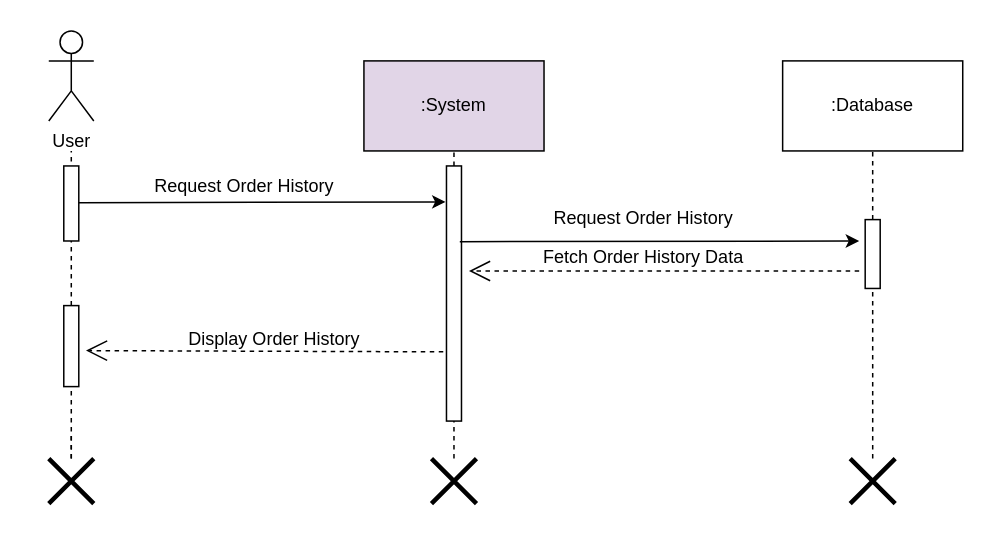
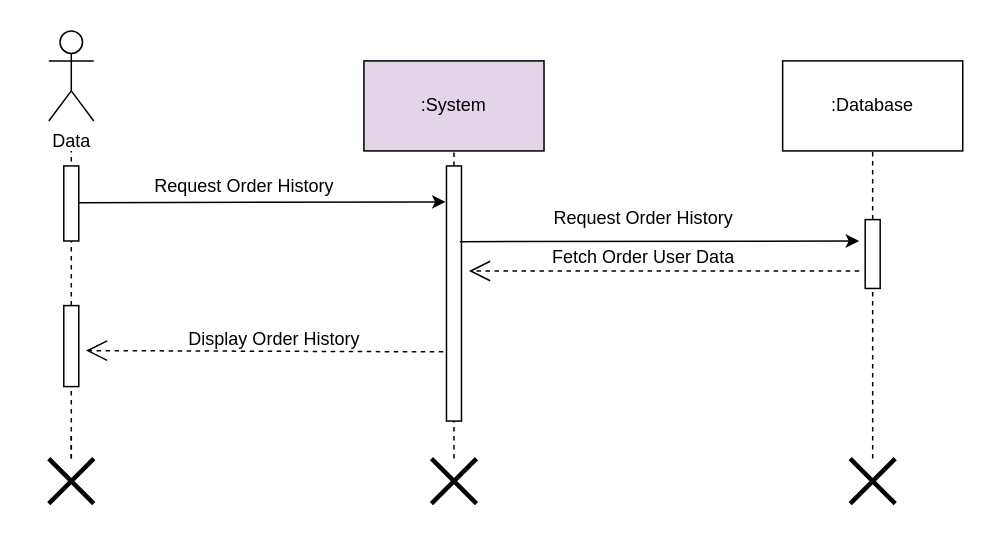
  <mxCell id="0" />
  <mxCell id="1" parent="0" />
  <mxCell id="2" value="" style="rounded=0;whiteSpace=wrap;html=1;" vertex="1" parent="1"><mxGeometry x="297" y="110" width="10" height="170" as="geometry" /></mxCell>
- <mxCell id="3" value="User" style="shape=umlActor;verticalLabelPosition=bottom;verticalAlign=top;html=1;outlineConnect=0;" vertex="1" parent="1"><mxGeometry x="32" y="20" width="30" height="60" as="geometry" /></mxCell>
+ <mxCell id="3" value="Data" style="shape=umlActor;verticalLabelPosition=bottom;verticalAlign=top;html=1;outlineConnect=0;" vertex="1" parent="1"><mxGeometry x="32" y="20" width="30" height="60" as="geometry" /></mxCell>
  <mxCell id="4" value=":System" style="rounded=0;whiteSpace=wrap;html=1;fillColor=#e1d5e7;" vertex="1" parent="1"><mxGeometry x="242" y="40" width="120" height="60" as="geometry" /></mxCell>
  <mxCell id="5" value=":Database" style="rounded=0;whiteSpace=wrap;html=1;" vertex="1" parent="1"><mxGeometry x="521" y="40" width="120" height="60" as="geometry" /></mxCell>
  <mxCell id="6" value="" style="endArrow=none;dashed=1;html=1;rounded=0;entryX=0.5;entryY=1;entryDx=0;entryDy=0;" edge="1" parent="1" source="18" target="5"><mxGeometry width="50" height="50" relative="1" as="geometry"><mxPoint x="582" y="410" as="sourcePoint" /><mxPoint x="602" y="160" as="targetPoint" /></mxGeometry></mxCell>
  <mxCell id="7" value="" style="endArrow=none;dashed=1;html=1;rounded=0;" edge="1" parent="1" source="2" target="4"><mxGeometry width="50" height="50" relative="1" as="geometry"><mxPoint x="301.52" y="511.524" as="sourcePoint" /><mxPoint x="301.52" y="100" as="targetPoint" /></mxGeometry></mxCell>
  <mxCell id="8" value="" style="endArrow=none;dashed=1;html=1;rounded=0;" edge="1" parent="1" source="23"><mxGeometry width="50" height="50" relative="1" as="geometry"><mxPoint x="47" y="290" as="sourcePoint" /><mxPoint x="47" y="100" as="targetPoint" /></mxGeometry></mxCell>
  <mxCell id="9" value="" style="rounded=0;whiteSpace=wrap;html=1;" vertex="1" parent="1"><mxGeometry x="42" y="110" width="10" height="50" as="geometry" /></mxCell>
  <mxCell id="10" value="" style="endArrow=classic;html=1;rounded=0;exitX=1;exitY=0.25;exitDx=0;exitDy=0;entryX=-0.057;entryY=0.046;entryDx=0;entryDy=0;entryPerimeter=0;" edge="1" parent="1"><mxGeometry width="50" height="50" relative="1" as="geometry"><mxPoint x="52" y="134.5" as="sourcePoint" /><mxPoint x="296.43" y="133.96" as="targetPoint" /></mxGeometry></mxCell>
  <mxCell id="11" value="Request Order History" style="text;html=1;align=center;verticalAlign=middle;resizable=0;points=[];autosize=1;strokeColor=none;fillColor=none;" vertex="1" parent="1"><mxGeometry x="92" y="109" width="140" height="30" as="geometry" /></mxCell>
  <mxCell id="12" value="" style="endArrow=none;dashed=1;html=1;rounded=0;" edge="1" parent="1" source="15" target="2"><mxGeometry width="50" height="50" relative="1" as="geometry"><mxPoint x="302" y="410" as="sourcePoint" /><mxPoint x="302" y="100" as="targetPoint" /></mxGeometry></mxCell>
  <mxCell id="13" value="" style="endArrow=open;endSize=12;dashed=1;html=1;rounded=0;exitX=0.949;exitY=0.122;exitDx=0;exitDy=0;exitPerimeter=0;entryX=1.06;entryY=0.101;entryDx=0;entryDy=0;entryPerimeter=0;" edge="1" parent="1"><mxGeometry width="160" relative="1" as="geometry"><mxPoint x="294.86" y="233.88" as="sourcePoint" /><mxPoint x="56.8" y="233.04" as="targetPoint" /></mxGeometry></mxCell>
  <mxCell id="14" value="" style="endArrow=classic;html=1;rounded=0;exitX=0.988;exitY=0.221;exitDx=0;exitDy=0;exitPerimeter=0;" edge="1" parent="1"><mxGeometry width="50" height="50" relative="1" as="geometry"><mxPoint x="305.88" y="160.46" as="sourcePoint" /><mxPoint x="572" y="160" as="targetPoint" /></mxGeometry></mxCell>
  <mxCell id="15" value="" style="shape=umlDestroy;whiteSpace=wrap;html=1;strokeWidth=3;targetShapes=umlLifeline;" vertex="1" parent="1"><mxGeometry x="287" y="305" width="30" height="30" as="geometry" /></mxCell>
  <mxCell id="16" value="" style="shape=umlDestroy;whiteSpace=wrap;html=1;strokeWidth=3;targetShapes=umlLifeline;" vertex="1" parent="1"><mxGeometry x="566.01" y="305" width="30" height="30" as="geometry" /></mxCell>
  <mxCell id="17" value="" style="endArrow=none;dashed=1;html=1;rounded=0;entryX=1;entryY=0.5;entryDx=0;entryDy=0;" edge="1" parent="1" source="16" target="18"><mxGeometry width="50" height="50" relative="1" as="geometry"><mxPoint x="582" y="395" as="sourcePoint" /><mxPoint x="581" y="100" as="targetPoint" /></mxGeometry></mxCell>
  <mxCell id="18" value="" style="rounded=0;whiteSpace=wrap;html=1;rotation=90;" vertex="1" parent="1"><mxGeometry x="558.07" y="163.69" width="45.87" height="10" as="geometry" /></mxCell>
  <mxCell id="19" value="Display Order History" style="text;html=1;align=center;verticalAlign=middle;resizable=0;points=[];autosize=1;strokeColor=none;fillColor=none;" vertex="1" parent="1"><mxGeometry x="112" y="211" width="140" height="30" as="geometry" /></mxCell>
  <mxCell id="20" value="" style="endArrow=open;endSize=12;dashed=1;html=1;rounded=0;" edge="1" parent="1"><mxGeometry width="160" relative="1" as="geometry"><mxPoint x="572" y="180" as="sourcePoint" /><mxPoint x="312" y="180" as="targetPoint" /></mxGeometry></mxCell>
- <mxCell id="21" value="Fetch Order&amp;nbsp;History Data" style="text;html=1;align=center;verticalAlign=middle;resizable=0;points=[];autosize=1;strokeColor=none;fillColor=none;" vertex="1" parent="1"><mxGeometry x="348.17" y="155.63" width="160" height="30" as="geometry" /></mxCell>
+ <mxCell id="21" value="Fetch Order&amp;nbsp;User Data" style="text;html=1;align=center;verticalAlign=middle;resizable=0;points=[];autosize=1;strokeColor=none;fillColor=none;" vertex="1" parent="1"><mxGeometry x="348.17" y="155.63" width="160" height="30" as="geometry" /></mxCell>
  <mxCell id="22" value="" style="endArrow=none;dashed=1;html=1;rounded=0;" edge="1" parent="1" target="23"><mxGeometry width="50" height="50" relative="1" as="geometry"><mxPoint x="47" y="290" as="sourcePoint" /><mxPoint x="47" y="100" as="targetPoint" /></mxGeometry></mxCell>
  <mxCell id="23" value="" style="shape=umlDestroy;whiteSpace=wrap;html=1;strokeWidth=3;targetShapes=umlLifeline;" vertex="1" parent="1"><mxGeometry x="32" y="305" width="30" height="30" as="geometry" /></mxCell>
  <mxCell id="24" value="" style="rounded=0;whiteSpace=wrap;html=1;rotation=90;" vertex="1" parent="1"><mxGeometry x="20.02" y="225.04" width="53.97" height="10" as="geometry" /></mxCell>
  <mxCell id="25" value="Request Order History" style="text;html=1;align=center;verticalAlign=middle;resizable=0;points=[];autosize=1;strokeColor=none;fillColor=none;" vertex="1" parent="1"><mxGeometry x="358.17" y="130" width="140" height="30" as="geometry" /></mxCell>
